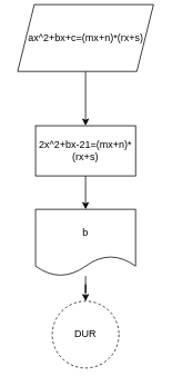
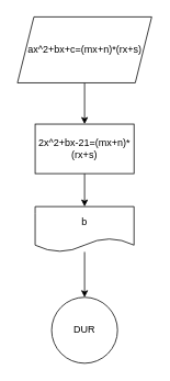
  <mxCell id="0" />
  <mxCell id="1" parent="0" />
- <mxCell id="2" value="DUR" style="ellipse;whiteSpace=wrap;html=1;aspect=fixed;dashed=1;" vertex="1" parent="1"><mxGeometry x="62" y="360" width="80" height="80" as="geometry" /></mxCell>
+ <mxCell id="2" value="DUR" style="ellipse;whiteSpace=wrap;html=1;aspect=fixed;" vertex="1" parent="1"><mxGeometry x="62" y="360" width="80" height="80" as="geometry" /></mxCell>
  <mxCell id="3" value="" style="edgeStyle=orthogonalEdgeStyle;rounded=0;orthogonalLoop=1;jettySize=auto;html=1;" edge="1" parent="1" source="4" target="6"><mxGeometry relative="1" as="geometry" /></mxCell>
- <mxCell id="4" value="ax^2+bx+c=(mx+n)*(rx+s)&lt;br&gt;" style="shape=parallelogram;perimeter=parallelogramPerimeter;whiteSpace=wrap;html=1;fixedSize=1;" vertex="1" parent="1"><mxGeometry x="20.5" y="5" width="163" height="80" as="geometry" /></mxCell>
+ <mxCell id="4" value="ax^2+bx+c=(mx+n)*(rx+s)&lt;br&gt;" style="shape=parallelogram;perimeter=parallelogramPerimeter;whiteSpace=wrap;html=1;fixedSize=1;" vertex="1" parent="1"><mxGeometry x="20.5" y="20" width="163" height="80" as="geometry" /></mxCell>
  <mxCell id="5" value="" style="edgeStyle=orthogonalEdgeStyle;rounded=0;orthogonalLoop=1;jettySize=auto;html=1;" edge="1" parent="1" source="6" target="8"><mxGeometry relative="1" as="geometry" /></mxCell>
  <mxCell id="6" value="2x^2+bx-21=(mx+n)*(rx+s)" style="rounded=0;whiteSpace=wrap;html=1;" vertex="1" parent="1"><mxGeometry x="42" y="150" width="120" height="60" as="geometry" /></mxCell>
  <mxCell id="7" value="" style="edgeStyle=orthogonalEdgeStyle;rounded=0;orthogonalLoop=1;jettySize=auto;html=1;" edge="1" parent="1" source="8" target="2"><mxGeometry relative="1" as="geometry" /></mxCell>
- <mxCell id="8" value="b" style="shape=document;whiteSpace=wrap;html=1;boundedLbl=1;" vertex="1" parent="1"><mxGeometry x="42" y="250" width="120" height="80" as="geometry" /></mxCell>
+ <mxCell id="8" value="b" style="shape=document;whiteSpace=wrap;html=1;boundedLbl=1;" vertex="1" parent="1"><mxGeometry x="42" y="250" width="120" height="55" as="geometry" /></mxCell>
